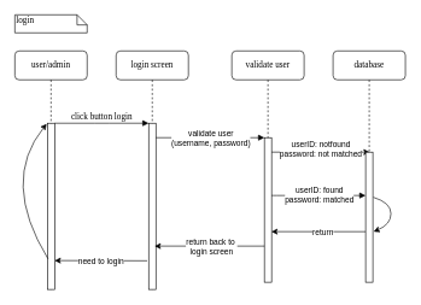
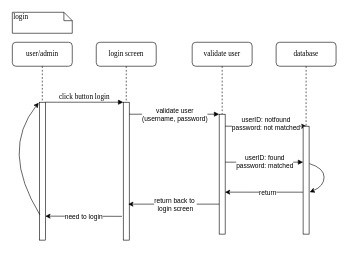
  <mxCell id="0" />
  <mxCell id="1" parent="0" />
  <mxCell id="2" value="login screen" style="shape=umlLifeline;perimeter=lifelinePerimeter;whiteSpace=wrap;html=1;container=1;collapsible=0;recursiveResize=0;outlineConnect=0;rounded=1;shadow=0;comic=0;labelBackgroundColor=none;strokeWidth=1;fontFamily=Verdana;fontSize=12;align=center;" parent="1" vertex="1"><mxGeometry x="160" y="70" width="100" height="330" as="geometry" /></mxCell>
  <mxCell id="3" value="" style="html=1;points=[];perimeter=orthogonalPerimeter;rounded=0;shadow=0;comic=0;labelBackgroundColor=none;strokeWidth=1;fontFamily=Verdana;fontSize=12;align=center;" parent="2" vertex="1"><mxGeometry x="45" y="100" width="10" height="230" as="geometry" /></mxCell>
  <mxCell id="4" value="" style="endArrow=classic;html=1;rounded=0;entryX=1.009;entryY=0.642;entryDx=0;entryDy=0;entryPerimeter=0;" edge="1" parent="2"><mxGeometry width="50" height="50" relative="1" as="geometry"><mxPoint x="42.91" y="290.34" as="sourcePoint" /><mxPoint x="-85.0" y="290.0" as="targetPoint" /></mxGeometry></mxCell>
  <mxCell id="5" value="need to login" style="edgeLabel;html=1;align=center;verticalAlign=middle;resizable=0;points=[];" vertex="1" connectable="0" parent="4"><mxGeometry x="0.002" y="1" relative="1" as="geometry"><mxPoint as="offset" /></mxGeometry></mxCell>
  <mxCell id="6" value="validate user" style="shape=umlLifeline;perimeter=lifelinePerimeter;whiteSpace=wrap;html=1;container=1;collapsible=0;recursiveResize=0;outlineConnect=0;rounded=1;shadow=0;comic=0;labelBackgroundColor=none;strokeWidth=1;fontFamily=Verdana;fontSize=12;align=center;" parent="1" vertex="1"><mxGeometry x="320" y="70" width="100" height="320" as="geometry" /></mxCell>
  <mxCell id="7" value="" style="html=1;points=[];perimeter=orthogonalPerimeter;rounded=0;shadow=0;comic=0;labelBackgroundColor=none;strokeWidth=1;fontFamily=Verdana;fontSize=12;align=center;" parent="6" vertex="1"><mxGeometry x="45" y="120" width="10" height="200" as="geometry" /></mxCell>
  <mxCell id="8" value="" style="endArrow=classic;html=1;rounded=0;entryX=0.879;entryY=0.606;entryDx=0;entryDy=0;entryPerimeter=0;exitX=0.052;exitY=0.597;exitDx=0;exitDy=0;exitPerimeter=0;" edge="1" parent="6"><mxGeometry width="50" height="50" relative="1" as="geometry"><mxPoint x="45.0" y="270.02" as="sourcePoint" /><mxPoint x="-106.73" y="270.0" as="targetPoint" /></mxGeometry></mxCell>
  <mxCell id="9" value="return back to&amp;nbsp;&lt;div&gt;login screen&lt;/div&gt;" style="edgeLabel;html=1;align=center;verticalAlign=middle;resizable=0;points=[];" vertex="1" connectable="0" parent="8"><mxGeometry x="-0.022" relative="1" as="geometry"><mxPoint as="offset" /></mxGeometry></mxCell>
  <mxCell id="10" value="database" style="shape=umlLifeline;perimeter=lifelinePerimeter;whiteSpace=wrap;html=1;container=1;collapsible=0;recursiveResize=0;outlineConnect=0;rounded=1;shadow=0;comic=0;labelBackgroundColor=none;strokeWidth=1;fontFamily=Verdana;fontSize=12;align=center;" parent="1" vertex="1"><mxGeometry x="460" y="70" width="100" height="320" as="geometry" /></mxCell>
  <mxCell id="11" value="" style="endArrow=classic;html=1;rounded=0;exitX=-0.002;exitY=0.518;exitDx=0;exitDy=0;exitPerimeter=0;entryX=0.971;entryY=0.566;entryDx=0;entryDy=0;entryPerimeter=0;" edge="1" parent="10"><mxGeometry width="50" height="50" relative="1" as="geometry"><mxPoint x="45" y="250.04" as="sourcePoint" /><mxPoint x="-85.27" y="250.0" as="targetPoint" /></mxGeometry></mxCell>
  <mxCell id="12" value="return" style="edgeLabel;html=1;align=center;verticalAlign=middle;resizable=0;points=[];" vertex="1" connectable="0" parent="11"><mxGeometry x="-0.081" relative="1" as="geometry"><mxPoint as="offset" /></mxGeometry></mxCell>
  <mxCell id="13" value="&lt;p dir=&quot;ltr&quot;&gt;&lt;br&gt;&lt;/p&gt;" style="html=1;verticalAlign=bottom;endArrow=block;labelBackgroundColor=none;fontFamily=Verdana;fontSize=12;edgeStyle=elbowEdgeStyle;elbow=vertical;" parent="10" edge="1"><mxGeometry relative="1" as="geometry"><mxPoint x="-85" y="200" as="sourcePoint" /><Array as="points"><mxPoint x="-80" y="200" /></Array><mxPoint x="45" y="200" as="targetPoint" /></mxGeometry></mxCell>
  <mxCell id="14" value="userID: found&lt;div&gt;password: matched&lt;/div&gt;" style="edgeLabel;html=1;align=center;verticalAlign=middle;resizable=0;points=[];" vertex="1" connectable="0" parent="13"><mxGeometry x="-0.006" y="1" relative="1" as="geometry"><mxPoint as="offset" /></mxGeometry></mxCell>
  <mxCell id="15" value="" style="endArrow=classic;html=1;rounded=0;exitX=0.539;exitY=0.325;exitDx=0;exitDy=0;exitPerimeter=0;" edge="1" parent="10"><mxGeometry width="50" height="50" relative="1" as="geometry"><mxPoint x="-85.0" y="140" as="sourcePoint" /><mxPoint x="50.6" y="140" as="targetPoint" /></mxGeometry></mxCell>
  <mxCell id="16" value="userID: notfound&lt;div&gt;password: not matched&lt;/div&gt;" style="edgeLabel;html=1;align=center;verticalAlign=middle;resizable=0;points=[];" vertex="1" connectable="0" parent="15"><mxGeometry x="-0.01" y="5" relative="1" as="geometry"><mxPoint as="offset" /></mxGeometry></mxCell>
  <mxCell id="17" value="user/admin" style="shape=umlLifeline;perimeter=lifelinePerimeter;whiteSpace=wrap;html=1;container=1;collapsible=0;recursiveResize=0;outlineConnect=0;rounded=1;shadow=0;comic=0;labelBackgroundColor=none;strokeWidth=1;fontFamily=Verdana;fontSize=12;align=center;" parent="1" vertex="1"><mxGeometry x="20" y="70" width="100" height="330" as="geometry" /></mxCell>
  <mxCell id="18" value="" style="html=1;points=[];perimeter=orthogonalPerimeter;rounded=0;shadow=0;comic=0;labelBackgroundColor=none;strokeWidth=1;fontFamily=Verdana;fontSize=12;align=center;" parent="17" vertex="1"><mxGeometry x="45" y="100" width="10" height="230" as="geometry" /></mxCell>
  <mxCell id="19" value="" style="curved=1;endArrow=classic;html=1;rounded=0;exitX=0.09;exitY=0.816;exitDx=0;exitDy=0;exitPerimeter=0;entryX=-0.104;entryY=0.004;entryDx=0;entryDy=0;entryPerimeter=0;" edge="1" parent="17" source="18" target="18"><mxGeometry width="50" height="50" relative="1" as="geometry"><mxPoint x="-20" y="210" as="sourcePoint" /><mxPoint x="30" y="160" as="targetPoint" /><Array as="points"><mxPoint x="-20" y="180" /></Array></mxGeometry></mxCell>
  <mxCell id="20" value="" style="html=1;points=[];perimeter=orthogonalPerimeter;rounded=0;shadow=0;comic=0;labelBackgroundColor=none;strokeWidth=1;fontFamily=Verdana;fontSize=12;align=center;" parent="1" vertex="1"><mxGeometry x="505" y="210" width="10" height="180" as="geometry" /></mxCell>
  <mxCell id="21" value="click button login" style="html=1;verticalAlign=bottom;endArrow=block;entryX=0;entryY=0;labelBackgroundColor=none;fontFamily=Verdana;fontSize=12;edgeStyle=elbowEdgeStyle;elbow=vertical;" parent="1" source="18" target="3" edge="1"><mxGeometry relative="1" as="geometry"><mxPoint x="140" y="180" as="sourcePoint" /></mxGeometry></mxCell>
  <mxCell id="22" value="" style="html=1;verticalAlign=bottom;endArrow=block;entryX=0;entryY=0;labelBackgroundColor=none;fontFamily=Verdana;fontSize=12;edgeStyle=elbowEdgeStyle;elbow=vertical;" parent="1" source="3" target="7" edge="1"><mxGeometry relative="1" as="geometry"><mxPoint x="290" y="190" as="sourcePoint" /></mxGeometry></mxCell>
  <mxCell id="23" value="validate user&lt;div&gt;(username, password)&lt;/div&gt;" style="edgeLabel;html=1;align=center;verticalAlign=middle;resizable=0;points=[];" vertex="1" connectable="0" parent="22"><mxGeometry x="0.082" y="2" relative="1" as="geometry"><mxPoint x="-6" y="2" as="offset" /></mxGeometry></mxCell>
- <mxCell id="24" value="login" style="shape=note;whiteSpace=wrap;html=1;size=14;verticalAlign=top;align=left;spacingTop=-6;rounded=0;shadow=0;comic=0;labelBackgroundColor=none;strokeWidth=1;fontFamily=Verdana;fontSize=12" parent="1" vertex="1"><mxGeometry x="20" y="20" width="100" height="25" as="geometry" /></mxCell>
+ <mxCell id="24" value="login" style="shape=note;whiteSpace=wrap;html=1;size=14;verticalAlign=top;align=left;spacingTop=-6;rounded=0;shadow=0;comic=0;labelBackgroundColor=none;strokeWidth=1;fontFamily=Verdana;fontSize=12" parent="1" vertex="1"><mxGeometry x="20" y="20" width="100" height="35" as="geometry" /></mxCell>
  <mxCell id="25" value="" style="curved=1;endArrow=classic;html=1;rounded=0;exitX=1.071;exitY=0.347;exitDx=0;exitDy=0;exitPerimeter=0;" edge="1" parent="1" source="20"><mxGeometry width="50" height="50" relative="1" as="geometry"><mxPoint x="515" y="290" as="sourcePoint" /><mxPoint x="516" y="320" as="targetPoint" /><Array as="points"><mxPoint x="540" y="280" /><mxPoint x="540" y="310" /></Array></mxGeometry></mxCell>
